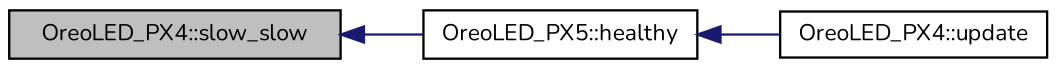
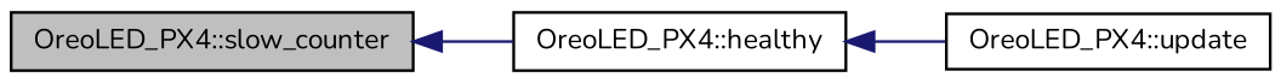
  digraph {
    fontname=Nunito
    rankdir=LR
    node [color=black fillcolor=white fontname=Nunito fontsize=10 shape=record style=filled]
    edge [color=midnightblue dir=back fontname=Nunito fontsize=10 labelfontname=Helvetica labelfontsize=10 style=solid]
-   n1 [fillcolor=grey75 fontcolor=black height=0.2 label="OreoLED_PX4::slow_slow" width=0.4]
-   n2 [height=0.2 label="OreoLED_PX5::healthy" width=0.4]
+   n1 [fillcolor=grey75 fontcolor=black height=0.2 label="OreoLED_PX4::slow_counter" width=0.4]
+   n2 [height=0.2 label="OreoLED_PX4::healthy" width=0.4]
    n3 [height=0.2 label="OreoLED_PX4::update" width=0.4]
    n1 -> n2
    n2 -> n3
  }
